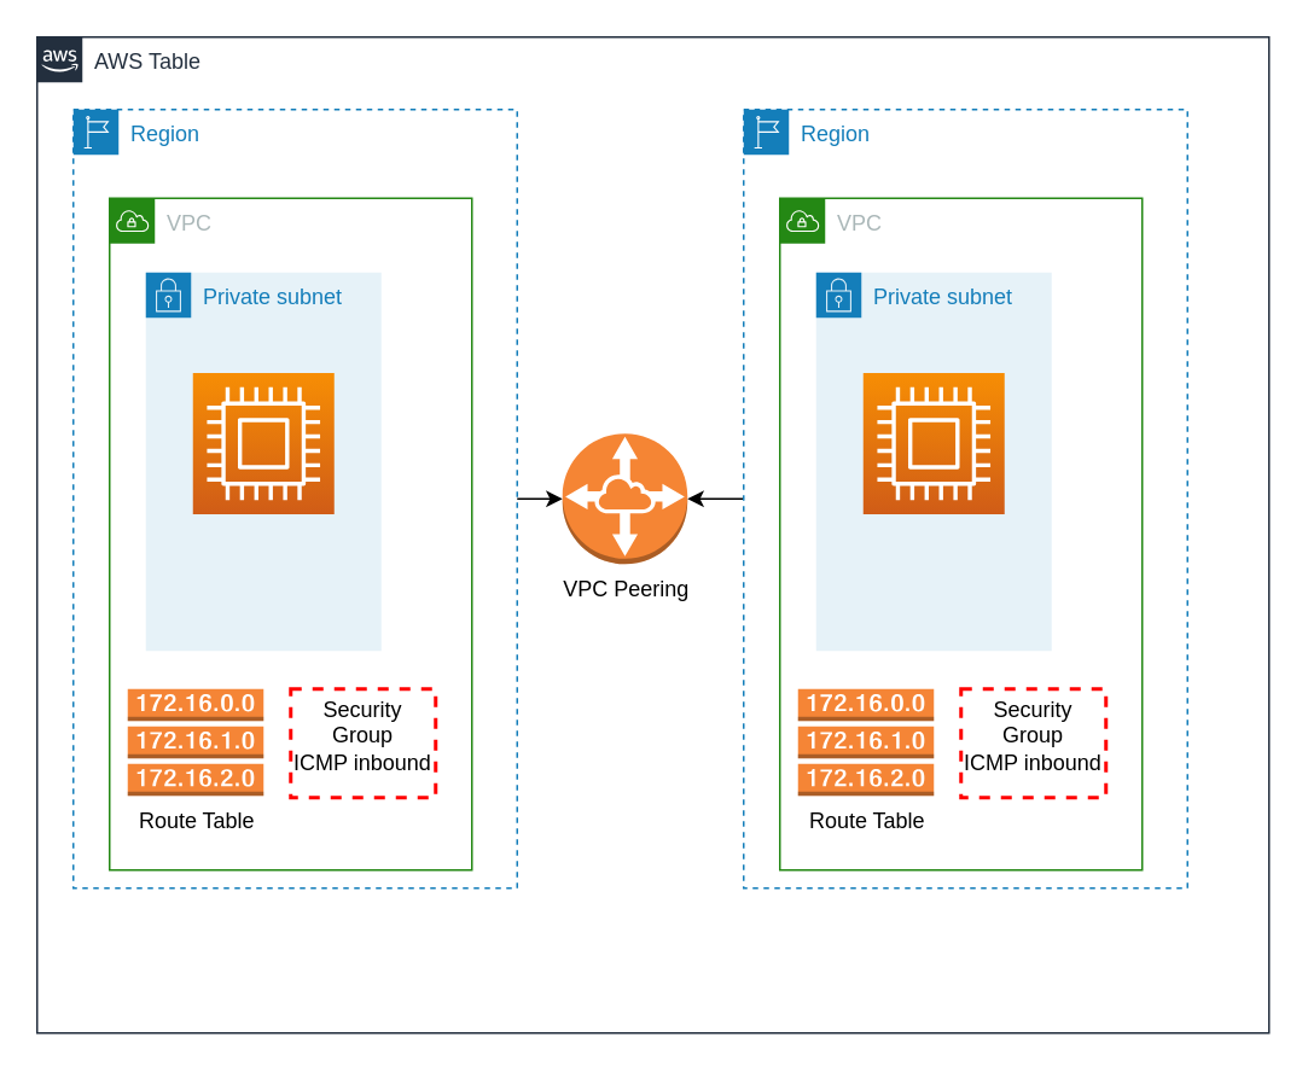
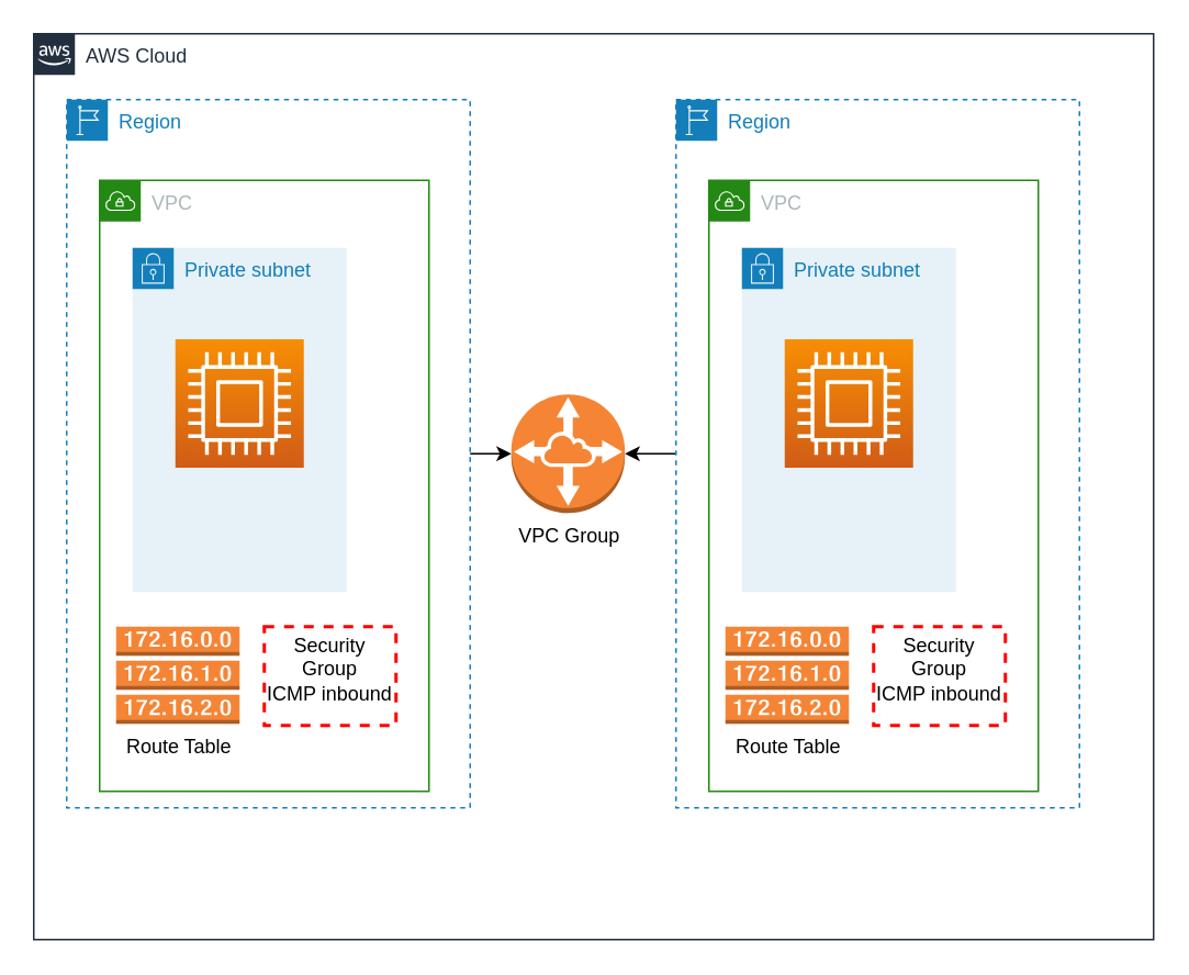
  <mxCell id="0" />
  <mxCell id="1" parent="0" />
- <mxCell id="2" value="AWS Table" style="points=[[0,0],[0.25,0],[0.5,0],[0.75,0],[1,0],[1,0.25],[1,0.5],[1,0.75],[1,1],[0.75,1],[0.5,1],[0.25,1],[0,1],[0,0.75],[0,0.5],[0,0.25]];outlineConnect=0;gradientColor=none;html=1;whiteSpace=wrap;fontSize=12;fontStyle=0;container=1;pointerEvents=0;collapsible=0;recursiveResize=0;shape=mxgraph.aws4.group;grIcon=mxgraph.aws4.group_aws_cloud_alt;strokeColor=#232F3E;fillColor=none;verticalAlign=top;align=left;spacingLeft=30;fontColor=#232F3E;dashed=0;" parent="1" vertex="1"><mxGeometry x="20" y="20" width="680" height="550" as="geometry" /></mxCell>
+ <mxCell id="2" value="AWS Cloud" style="points=[[0,0],[0.25,0],[0.5,0],[0.75,0],[1,0],[1,0.25],[1,0.5],[1,0.75],[1,1],[0.75,1],[0.5,1],[0.25,1],[0,1],[0,0.75],[0,0.5],[0,0.25]];outlineConnect=0;gradientColor=none;html=1;whiteSpace=wrap;fontSize=12;fontStyle=0;container=1;pointerEvents=0;collapsible=0;recursiveResize=0;shape=mxgraph.aws4.group;grIcon=mxgraph.aws4.group_aws_cloud_alt;strokeColor=#232F3E;fillColor=none;verticalAlign=top;align=left;spacingLeft=30;fontColor=#232F3E;dashed=0;" parent="1" vertex="1"><mxGeometry x="20" y="20" width="680" height="550" as="geometry" /></mxCell>
  <mxCell id="3" value="" style="edgeStyle=orthogonalEdgeStyle;rounded=0;orthogonalLoop=1;jettySize=auto;html=1;" parent="2" source="4" target="10" edge="1"><mxGeometry relative="1" as="geometry" /></mxCell>
  <mxCell id="4" value="Region" style="points=[[0,0],[0.25,0],[0.5,0],[0.75,0],[1,0],[1,0.25],[1,0.5],[1,0.75],[1,1],[0.75,1],[0.5,1],[0.25,1],[0,1],[0,0.75],[0,0.5],[0,0.25]];outlineConnect=0;gradientColor=none;html=1;whiteSpace=wrap;fontSize=12;fontStyle=0;container=1;pointerEvents=0;collapsible=0;recursiveResize=0;shape=mxgraph.aws4.group;grIcon=mxgraph.aws4.group_region;strokeColor=#147EBA;fillColor=none;verticalAlign=top;align=left;spacingLeft=30;fontColor=#147EBA;dashed=1;" parent="2" vertex="1"><mxGeometry x="20" y="40" width="245" height="430" as="geometry" /></mxCell>
  <mxCell id="5" value="VPC" style="points=[[0,0],[0.25,0],[0.5,0],[0.75,0],[1,0],[1,0.25],[1,0.5],[1,0.75],[1,1],[0.75,1],[0.5,1],[0.25,1],[0,1],[0,0.75],[0,0.5],[0,0.25]];outlineConnect=0;gradientColor=none;html=1;whiteSpace=wrap;fontSize=12;fontStyle=0;container=1;pointerEvents=0;collapsible=0;recursiveResize=0;shape=mxgraph.aws4.group;grIcon=mxgraph.aws4.group_vpc;strokeColor=#248814;fillColor=none;verticalAlign=top;align=left;spacingLeft=30;fontColor=#AAB7B8;dashed=0;" parent="4" vertex="1"><mxGeometry x="20" y="49" width="200" height="371" as="geometry" /></mxCell>
  <mxCell id="6" value="Private subnet" style="points=[[0,0],[0.25,0],[0.5,0],[0.75,0],[1,0],[1,0.25],[1,0.5],[1,0.75],[1,1],[0.75,1],[0.5,1],[0.25,1],[0,1],[0,0.75],[0,0.5],[0,0.25]];outlineConnect=0;gradientColor=none;html=1;whiteSpace=wrap;fontSize=12;fontStyle=0;container=1;pointerEvents=0;collapsible=0;recursiveResize=0;shape=mxgraph.aws4.group;grIcon=mxgraph.aws4.group_security_group;grStroke=0;strokeColor=#147EBA;fillColor=#E6F2F8;verticalAlign=top;align=left;spacingLeft=30;fontColor=#147EBA;dashed=0;" parent="5" vertex="1"><mxGeometry x="20" y="41" width="130" height="209" as="geometry" /></mxCell>
  <mxCell id="7" value="" style="sketch=0;points=[[0,0,0],[0.25,0,0],[0.5,0,0],[0.75,0,0],[1,0,0],[0,1,0],[0.25,1,0],[0.5,1,0],[0.75,1,0],[1,1,0],[0,0.25,0],[0,0.5,0],[0,0.75,0],[1,0.25,0],[1,0.5,0],[1,0.75,0]];outlineConnect=0;fontColor=#232F3E;gradientColor=#F78E04;gradientDirection=north;fillColor=#D05C17;strokeColor=#ffffff;dashed=0;verticalLabelPosition=bottom;verticalAlign=top;align=center;html=1;fontSize=12;fontStyle=0;aspect=fixed;shape=mxgraph.aws4.resourceIcon;resIcon=mxgraph.aws4.compute;" parent="6" vertex="1"><mxGeometry x="26" y="55.5" width="78" height="78" as="geometry" /></mxCell>
  <mxCell id="8" value="Route Table&lt;br&gt;" style="outlineConnect=0;dashed=0;verticalLabelPosition=bottom;verticalAlign=top;align=center;html=1;shape=mxgraph.aws3.route_table;fillColor=#F58536;gradientColor=none;" parent="5" vertex="1"><mxGeometry x="10" y="271" width="75" height="59" as="geometry" /></mxCell>
  <mxCell id="9" value="Security Group&lt;br&gt;ICMP inbound&lt;br&gt;" style="fontStyle=0;verticalAlign=top;align=center;spacingTop=-2;fillColor=none;rounded=0;whiteSpace=wrap;html=1;strokeColor=#FF0000;strokeWidth=2;dashed=1;container=1;collapsible=0;expand=0;recursiveResize=0;" parent="5" vertex="1"><mxGeometry x="100" y="271" width="80" height="60" as="geometry" /></mxCell>
- <mxCell id="10" value="VPC Peering" style="outlineConnect=0;dashed=0;verticalLabelPosition=bottom;verticalAlign=top;align=center;html=1;shape=mxgraph.aws3.vpc_peering;fillColor=#F58534;gradientColor=none;" parent="2" vertex="1"><mxGeometry x="290" y="219" width="69" height="72" as="geometry" /></mxCell>
+ <mxCell id="10" value="VPC Group" style="outlineConnect=0;dashed=0;verticalLabelPosition=bottom;verticalAlign=top;align=center;html=1;shape=mxgraph.aws3.vpc_peering;fillColor=#F58534;gradientColor=none;" parent="2" vertex="1"><mxGeometry x="290" y="219" width="69" height="72" as="geometry" /></mxCell>
  <mxCell id="11" value="" style="edgeStyle=orthogonalEdgeStyle;rounded=0;orthogonalLoop=1;jettySize=auto;html=1;" parent="2" source="12" target="10" edge="1"><mxGeometry relative="1" as="geometry" /></mxCell>
  <mxCell id="12" value="Region" style="points=[[0,0],[0.25,0],[0.5,0],[0.75,0],[1,0],[1,0.25],[1,0.5],[1,0.75],[1,1],[0.75,1],[0.5,1],[0.25,1],[0,1],[0,0.75],[0,0.5],[0,0.25]];outlineConnect=0;gradientColor=none;html=1;whiteSpace=wrap;fontSize=12;fontStyle=0;container=1;pointerEvents=0;collapsible=0;recursiveResize=0;shape=mxgraph.aws4.group;grIcon=mxgraph.aws4.group_region;strokeColor=#147EBA;fillColor=none;verticalAlign=top;align=left;spacingLeft=30;fontColor=#147EBA;dashed=1;" parent="2" vertex="1"><mxGeometry x="390" y="40" width="245" height="430" as="geometry" /></mxCell>
  <mxCell id="13" value="VPC" style="points=[[0,0],[0.25,0],[0.5,0],[0.75,0],[1,0],[1,0.25],[1,0.5],[1,0.75],[1,1],[0.75,1],[0.5,1],[0.25,1],[0,1],[0,0.75],[0,0.5],[0,0.25]];outlineConnect=0;gradientColor=none;html=1;whiteSpace=wrap;fontSize=12;fontStyle=0;container=1;pointerEvents=0;collapsible=0;recursiveResize=0;shape=mxgraph.aws4.group;grIcon=mxgraph.aws4.group_vpc;strokeColor=#248814;fillColor=none;verticalAlign=top;align=left;spacingLeft=30;fontColor=#AAB7B8;dashed=0;" parent="12" vertex="1"><mxGeometry x="20" y="49" width="200" height="371" as="geometry" /></mxCell>
  <mxCell id="14" value="Private subnet" style="points=[[0,0],[0.25,0],[0.5,0],[0.75,0],[1,0],[1,0.25],[1,0.5],[1,0.75],[1,1],[0.75,1],[0.5,1],[0.25,1],[0,1],[0,0.75],[0,0.5],[0,0.25]];outlineConnect=0;gradientColor=none;html=1;whiteSpace=wrap;fontSize=12;fontStyle=0;container=1;pointerEvents=0;collapsible=0;recursiveResize=0;shape=mxgraph.aws4.group;grIcon=mxgraph.aws4.group_security_group;grStroke=0;strokeColor=#147EBA;fillColor=#E6F2F8;verticalAlign=top;align=left;spacingLeft=30;fontColor=#147EBA;dashed=0;" parent="13" vertex="1"><mxGeometry x="20" y="41" width="130" height="209" as="geometry" /></mxCell>
  <mxCell id="15" value="" style="sketch=0;points=[[0,0,0],[0.25,0,0],[0.5,0,0],[0.75,0,0],[1,0,0],[0,1,0],[0.25,1,0],[0.5,1,0],[0.75,1,0],[1,1,0],[0,0.25,0],[0,0.5,0],[0,0.75,0],[1,0.25,0],[1,0.5,0],[1,0.75,0]];outlineConnect=0;fontColor=#232F3E;gradientColor=#F78E04;gradientDirection=north;fillColor=#D05C17;strokeColor=#ffffff;dashed=0;verticalLabelPosition=bottom;verticalAlign=top;align=center;html=1;fontSize=12;fontStyle=0;aspect=fixed;shape=mxgraph.aws4.resourceIcon;resIcon=mxgraph.aws4.compute;" parent="14" vertex="1"><mxGeometry x="26" y="55.5" width="78" height="78" as="geometry" /></mxCell>
  <mxCell id="16" value="Route Table&lt;br&gt;" style="outlineConnect=0;dashed=0;verticalLabelPosition=bottom;verticalAlign=top;align=center;html=1;shape=mxgraph.aws3.route_table;fillColor=#F58536;gradientColor=none;" parent="13" vertex="1"><mxGeometry x="10" y="271" width="75" height="59" as="geometry" /></mxCell>
  <mxCell id="17" value="Security Group&lt;br&gt;ICMP inbound&lt;br&gt;" style="fontStyle=0;verticalAlign=top;align=center;spacingTop=-2;fillColor=none;rounded=0;whiteSpace=wrap;html=1;strokeColor=#FF0000;strokeWidth=2;dashed=1;container=1;collapsible=0;expand=0;recursiveResize=0;" parent="13" vertex="1"><mxGeometry x="100" y="271" width="80" height="60" as="geometry" /></mxCell>
